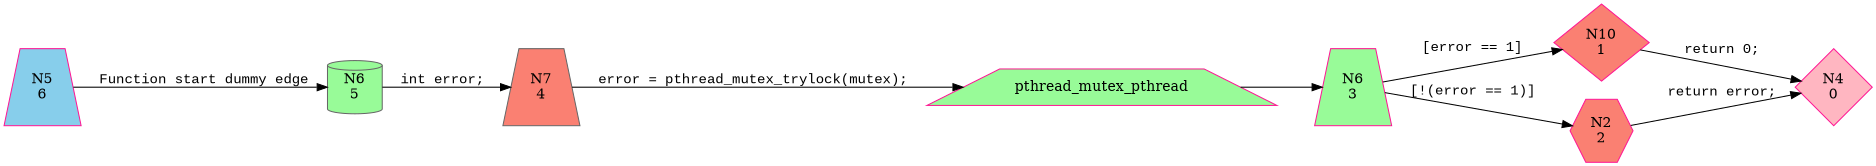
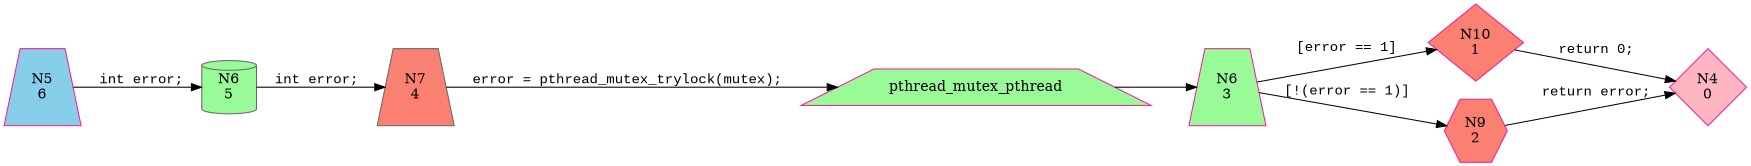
  digraph {
    rankdir=LR
    node [color=deeppink fillcolor=palegreen shape=trapezium style=filled]
    edge [fontname="Courier New"]
    n1 [fillcolor=skyblue label="N5\n6"]
    n2 [color=gray40 label="N6\n5" shape=cylinder]
    n3 [color=gray40 fillcolor=salmon label="N7\n4"]
    n4 [label=pthread_mutex_pthread]
    n5 [label="N6\n3"]
    n6 [fillcolor=salmon label="N10\n1" shape=diamond]
-   n7 [fillcolor=salmon label="N2\n2" shape=hexagon]
+   n7 [fillcolor=salmon label="N9\n2" shape=hexagon]
    n8 [fillcolor=lightpink label="N4\n0" shape=diamond]
-   n1 -> n2 [label="Function start dummy edge"]
+   n1 -> n2 [label="int error;"]
    n2 -> n3 [label="int error;"]
    n3 -> n4 [label="error = pthread_mutex_trylock(mutex);"]
    n4 -> n5
    n5 -> n6 [label="[error == 1]"]
    n5 -> n7 [label="[!(error == 1)]"]
    n6 -> n8 [label="return 0;"]
    n7 -> n8 [label="return error;"]
  }
